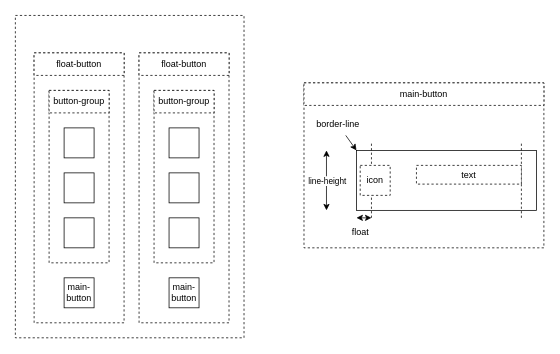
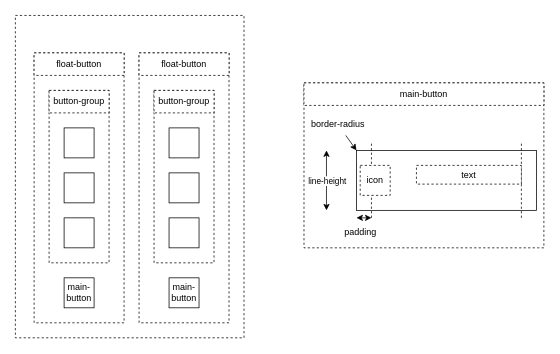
  <mxCell id="0" />
  <mxCell id="1" parent="0" />
  <mxCell id="2" value="" style="rounded=0;whiteSpace=wrap;html=1;dashed=1;" vertex="1" parent="1"><mxGeometry x="405" y="110" width="320" height="220" as="geometry" /></mxCell>
  <mxCell id="3" value="" style="rounded=0;whiteSpace=wrap;html=1;dashed=1;" parent="1" vertex="1"><mxGeometry x="20" y="20" width="305" height="430" as="geometry" /></mxCell>
  <mxCell id="4" value="" style="rounded=0;whiteSpace=wrap;html=1;dashed=1;" parent="1" vertex="1"><mxGeometry x="45" y="70" width="120" height="360" as="geometry" /></mxCell>
  <mxCell id="5" value="" style="rounded=0;whiteSpace=wrap;html=1;dashed=1;" parent="1" vertex="1"><mxGeometry x="65" y="120" width="80" height="230" as="geometry" /></mxCell>
  <mxCell id="6" value="" style="rounded=0;whiteSpace=wrap;html=1;" parent="1" vertex="1"><mxGeometry x="85" y="290" width="40" height="40" as="geometry" /></mxCell>
  <mxCell id="7" value="" style="rounded=0;whiteSpace=wrap;html=1;" parent="1" vertex="1"><mxGeometry x="85" y="230" width="40" height="40" as="geometry" /></mxCell>
  <mxCell id="8" value="" style="rounded=0;whiteSpace=wrap;html=1;" parent="1" vertex="1"><mxGeometry x="85" y="170" width="40" height="40" as="geometry" /></mxCell>
  <mxCell id="9" value="button-group" style="whiteSpace=wrap;html=1;dashed=1;" parent="1" vertex="1"><mxGeometry x="65" y="120" width="80" height="30" as="geometry" /></mxCell>
  <mxCell id="10" value="main-button" style="rounded=0;whiteSpace=wrap;html=1;" parent="1" vertex="1"><mxGeometry x="85" y="370" width="40" height="40" as="geometry" /></mxCell>
  <mxCell id="11" value="float-button" style="rounded=0;whiteSpace=wrap;html=1;dashed=1;" parent="1" vertex="1"><mxGeometry x="45" y="70" width="120" height="30" as="geometry" /></mxCell>
  <mxCell id="12" value="" style="rounded=0;whiteSpace=wrap;html=1;dashed=1;" parent="1" vertex="1"><mxGeometry x="185" y="70" width="120" height="360" as="geometry" /></mxCell>
  <mxCell id="13" value="" style="rounded=0;whiteSpace=wrap;html=1;dashed=1;" parent="1" vertex="1"><mxGeometry x="205" y="120" width="80" height="230" as="geometry" /></mxCell>
  <mxCell id="14" value="" style="rounded=0;whiteSpace=wrap;html=1;" parent="1" vertex="1"><mxGeometry x="225" y="290" width="40" height="40" as="geometry" /></mxCell>
  <mxCell id="15" value="" style="rounded=0;whiteSpace=wrap;html=1;" parent="1" vertex="1"><mxGeometry x="225" y="230" width="40" height="40" as="geometry" /></mxCell>
  <mxCell id="16" value="" style="rounded=0;whiteSpace=wrap;html=1;" parent="1" vertex="1"><mxGeometry x="225" y="170" width="40" height="40" as="geometry" /></mxCell>
  <mxCell id="17" value="button-group" style="whiteSpace=wrap;html=1;dashed=1;" parent="1" vertex="1"><mxGeometry x="205" y="120" width="80" height="30" as="geometry" /></mxCell>
  <mxCell id="18" value="main-button" style="rounded=0;whiteSpace=wrap;html=1;" parent="1" vertex="1"><mxGeometry x="225" y="370" width="40" height="40" as="geometry" /></mxCell>
  <mxCell id="19" value="float-button" style="rounded=0;whiteSpace=wrap;html=1;dashed=1;" parent="1" vertex="1"><mxGeometry x="185" y="70" width="120" height="30" as="geometry" /></mxCell>
  <mxCell id="20" value="" style="rounded=0;whiteSpace=wrap;html=1;" vertex="1" parent="1"><mxGeometry x="475" y="200" width="240" height="80" as="geometry" /></mxCell>
  <mxCell id="21" value="" style="endArrow=classic;startArrow=classic;html=1;" edge="1" parent="1"><mxGeometry width="50" height="50" relative="1" as="geometry"><mxPoint x="435" y="280" as="sourcePoint" /><mxPoint x="435" y="200" as="targetPoint" /></mxGeometry></mxCell>
  <mxCell id="22" value="line-height" style="edgeLabel;html=1;align=center;verticalAlign=middle;resizable=0;points=[];" vertex="1" connectable="0" parent="21"><mxGeometry x="-0.439" y="-2" relative="1" as="geometry"><mxPoint x="-2" y="-18" as="offset" /></mxGeometry></mxCell>
  <mxCell id="23" value="" style="endArrow=none;dashed=1;html=1;" edge="1" parent="1"><mxGeometry width="50" height="50" relative="1" as="geometry"><mxPoint x="495" y="290" as="sourcePoint" /><mxPoint x="495" y="190" as="targetPoint" /></mxGeometry></mxCell>
  <mxCell id="24" value="" style="endArrow=none;dashed=1;html=1;" edge="1" parent="1"><mxGeometry width="50" height="50" relative="1" as="geometry"><mxPoint x="695" y="290" as="sourcePoint" /><mxPoint x="695" y="190" as="targetPoint" /></mxGeometry></mxCell>
  <mxCell id="25" value="" style="endArrow=classic;startArrow=classic;html=1;" edge="1" parent="1"><mxGeometry width="50" height="50" relative="1" as="geometry"><mxPoint x="475" y="290" as="sourcePoint" /><mxPoint x="495" y="290" as="targetPoint" /></mxGeometry></mxCell>
- <mxCell id="26" value="float" style="text;html=1;align=center;verticalAlign=middle;resizable=0;points=[];autosize=1;strokeColor=none;fillColor=none;" vertex="1" parent="1"><mxGeometry x="445" y="295" width="70" height="30" as="geometry" /></mxCell>
+ <mxCell id="26" value="padding" style="text;html=1;align=center;verticalAlign=middle;resizable=0;points=[];autosize=1;strokeColor=none;fillColor=none;" vertex="1" parent="1"><mxGeometry x="445" y="295" width="70" height="30" as="geometry" /></mxCell>
  <mxCell id="27" value="icon" style="rounded=0;whiteSpace=wrap;html=1;dashed=1;" vertex="1" parent="1"><mxGeometry x="480" y="220" width="40" height="40" as="geometry" /></mxCell>
  <mxCell id="28" value="text" style="rounded=0;whiteSpace=wrap;html=1;dashed=1;" vertex="1" parent="1"><mxGeometry x="555" y="220" width="140" height="25" as="geometry" /></mxCell>
  <mxCell id="29" value="" style="endArrow=classic;html=1;entryX=0;entryY=0;entryDx=0;entryDy=0;" edge="1" parent="1" source="30" target="20"><mxGeometry width="50" height="50" relative="1" as="geometry"><mxPoint x="625" y="70" as="sourcePoint" /><mxPoint x="795" y="140" as="targetPoint" /></mxGeometry></mxCell>
- <mxCell id="30" value="border-line" style="text;html=1;align=center;verticalAlign=middle;resizable=0;points=[];autosize=1;strokeColor=none;fillColor=none;" vertex="1" parent="1"><mxGeometry x="405" y="150" width="90" height="30" as="geometry" /></mxCell>
+ <mxCell id="30" value="border-radius" style="text;html=1;align=center;verticalAlign=middle;resizable=0;points=[];autosize=1;strokeColor=none;fillColor=none;" vertex="1" parent="1"><mxGeometry x="405" y="150" width="90" height="30" as="geometry" /></mxCell>
  <mxCell id="31" value="main-button" style="rounded=0;whiteSpace=wrap;html=1;dashed=1;" vertex="1" parent="1"><mxGeometry x="405" y="110" width="320" height="30" as="geometry" /></mxCell>
